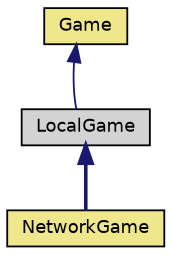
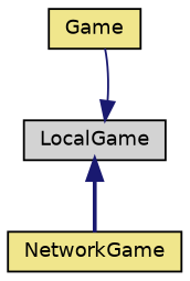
  digraph {
    node [color=black fillcolor=khaki fontname=Helvetica fontsize=10 shape=record style=filled]
    edge [color=midnightblue dir=back fontname=Helvetica fontsize=10 labelfontname=Helvetica labelfontsize=10]
    n1 [fontcolor=black height=0.2 label=Game width=0.4]
    n2 [fillcolor=lightgrey height=0.2 label=LocalGame width=0.4]
    n3 [height=0.2 label=NetworkGame width=0.4]
-   n1 -> n2 [style=solid]
+   n2 -> n1 [style=solid]
    n2 -> n3 [style=bold]
  }
